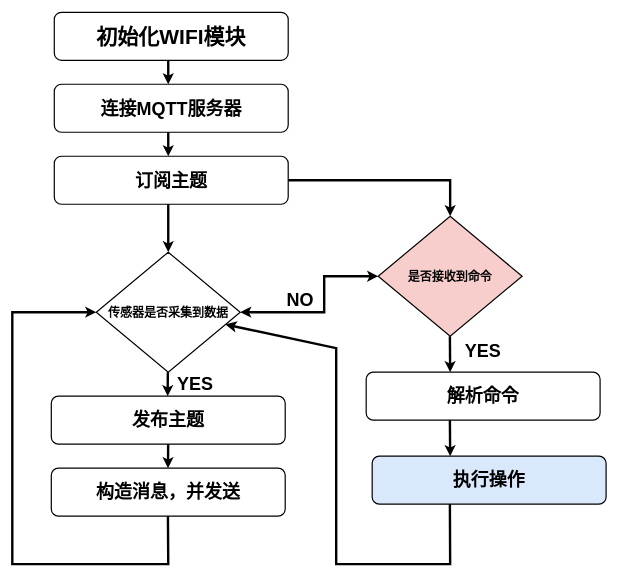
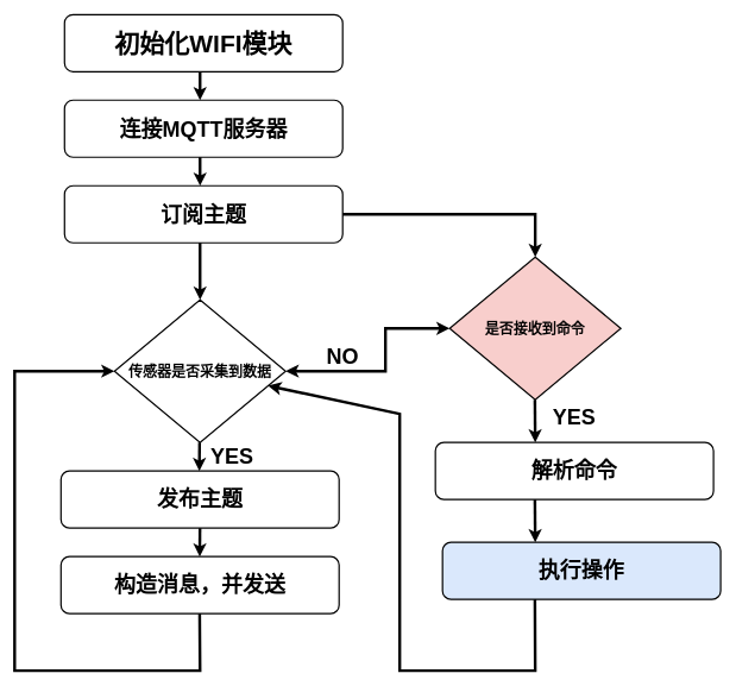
  <mxCell id="0" />
  <mxCell id="1" parent="0" />
  <mxCell id="2" value="&lt;span style=&quot;font-size: 35px;&quot;&gt;&lt;b&gt;初始化WIFI模块&lt;/b&gt;&lt;/span&gt;" style="rounded=1;whiteSpace=wrap;html=1;strokeWidth=2;" vertex="1" parent="1"><mxGeometry x="90" y="20" width="390" height="80" as="geometry" /></mxCell>
  <mxCell id="3" value="&lt;span style=&quot;font-size: 30px;&quot;&gt;&lt;b&gt;连接MQTT服务器&lt;/b&gt;&lt;/span&gt;" style="rounded=1;whiteSpace=wrap;html=1;strokeWidth=2;" vertex="1" parent="1"><mxGeometry x="90" y="140" width="390" height="80" as="geometry" /></mxCell>
  <mxCell id="4" value="&lt;span style=&quot;font-size: 30px;&quot;&gt;&lt;b&gt;订阅主题&lt;/b&gt;&lt;/span&gt;" style="rounded=1;whiteSpace=wrap;html=1;strokeWidth=2;" vertex="1" parent="1"><mxGeometry x="90" y="260" width="390" height="80" as="geometry" /></mxCell>
  <mxCell id="5" value="" style="endArrow=classic;html=1;rounded=0;strokeWidth=4;" edge="1" parent="1"><mxGeometry width="50" height="50" relative="1" as="geometry"><mxPoint x="280" y="100" as="sourcePoint" /><mxPoint x="280" y="140" as="targetPoint" /></mxGeometry></mxCell>
  <mxCell id="6" value="" style="endArrow=classic;html=1;rounded=0;strokeWidth=4;" edge="1" parent="1"><mxGeometry width="50" height="50" relative="1" as="geometry"><mxPoint x="280" y="220" as="sourcePoint" /><mxPoint x="280" y="260" as="targetPoint" /></mxGeometry></mxCell>
  <mxCell id="7" value="&lt;span style=&quot;font-size: 20px;&quot;&gt;&lt;b&gt;传感器是否采集到数据&lt;/b&gt;&lt;/span&gt;" style="rhombus;whiteSpace=wrap;html=1;strokeWidth=2;" vertex="1" parent="1"><mxGeometry x="160" y="420" width="240" height="200" as="geometry" /></mxCell>
  <mxCell id="8" value="" style="endArrow=classic;html=1;rounded=0;strokeWidth=4;entryX=0.5;entryY=0;entryDx=0;entryDy=0;" edge="1" parent="1" target="7"><mxGeometry width="50" height="50" relative="1" as="geometry"><mxPoint x="280" y="340" as="sourcePoint" /><mxPoint x="280" y="380" as="targetPoint" /></mxGeometry></mxCell>
  <mxCell id="9" value="" style="endArrow=classic;html=1;rounded=0;strokeWidth=4;" edge="1" parent="1"><mxGeometry width="50" height="50" relative="1" as="geometry"><mxPoint x="279.33" y="620" as="sourcePoint" /><mxPoint x="279" y="660" as="targetPoint" /></mxGeometry></mxCell>
  <mxCell id="10" value="&lt;span style=&quot;font-size: 30px;&quot;&gt;&lt;b&gt;发布主题&lt;/b&gt;&lt;/span&gt;" style="rounded=1;whiteSpace=wrap;html=1;strokeWidth=2;" vertex="1" parent="1"><mxGeometry x="85" y="660" width="390" height="80" as="geometry" /></mxCell>
  <mxCell id="11" value="&lt;span style=&quot;font-size: 30px;&quot;&gt;&lt;b&gt;构造消息，并发送&lt;/b&gt;&lt;/span&gt;" style="rounded=1;whiteSpace=wrap;html=1;strokeWidth=2;" vertex="1" parent="1"><mxGeometry x="85" y="780" width="390" height="80" as="geometry" /></mxCell>
  <mxCell id="12" value="" style="endArrow=classic;html=1;rounded=0;strokeWidth=4;" edge="1" parent="1"><mxGeometry width="50" height="50" relative="1" as="geometry"><mxPoint x="279.88" y="740" as="sourcePoint" /><mxPoint x="279.55" y="780" as="targetPoint" /></mxGeometry></mxCell>
  <mxCell id="13" value="&lt;font style=&quot;font-size: 30px;&quot;&gt;&lt;b&gt;YES&lt;/b&gt;&lt;/font&gt;" style="text;html=1;align=center;verticalAlign=middle;whiteSpace=wrap;rounded=0;" vertex="1" parent="1"><mxGeometry x="280" y="620" width="90" height="40" as="geometry" /></mxCell>
  <mxCell id="14" value="" style="endArrow=classic;html=1;rounded=0;strokeWidth=4;entryX=0;entryY=0.5;entryDx=0;entryDy=0;" edge="1" parent="1" target="7"><mxGeometry width="50" height="50" relative="1" as="geometry"><mxPoint x="279.46" y="860" as="sourcePoint" /><mxPoint x="20" y="500" as="targetPoint" /><Array as="points"><mxPoint x="280" y="940" /><mxPoint x="20" y="940" /><mxPoint x="20" y="520" /></Array></mxGeometry></mxCell>
  <mxCell id="15" value="&lt;font style=&quot;font-size: 20px;&quot;&gt;&lt;b&gt;是否接收到命令&lt;/b&gt;&lt;/font&gt;" style="rhombus;whiteSpace=wrap;html=1;strokeWidth=2;fillColor=#f8cecc;" vertex="1" parent="1"><mxGeometry x="630" y="360" width="240" height="200" as="geometry" /></mxCell>
- <mxCell id="16" value="&lt;font style=&quot;font-size: 30px;&quot;&gt;&lt;b&gt;NO&lt;/b&gt;&lt;/font&gt;" style="text;html=1;align=center;verticalAlign=middle;whiteSpace=wrap;rounded=0;" vertex="1" parent="1"><mxGeometry x="470" y="480" width="60" height="40" as="geometry" /></mxCell>
+ <mxCell id="16" value="&lt;font style=&quot;font-size: 30px;&quot;&gt;&lt;b&gt;NO&lt;/b&gt;&lt;/font&gt;" style="text;html=1;align=center;verticalAlign=middle;whiteSpace=wrap;rounded=0;" vertex="1" parent="1"><mxGeometry x="450" y="480" width="60" height="40" as="geometry" /></mxCell>
  <mxCell id="17" value="" style="endArrow=classic;html=1;rounded=0;strokeWidth=4;entryX=0.5;entryY=0;entryDx=0;entryDy=0;" edge="1" parent="1" target="15"><mxGeometry width="50" height="50" relative="1" as="geometry"><mxPoint x="480" y="300" as="sourcePoint" /><mxPoint x="750" y="300" as="targetPoint" /><Array as="points"><mxPoint x="750" y="300" /></Array></mxGeometry></mxCell>
  <mxCell id="18" value="&lt;font style=&quot;font-size: 30px;&quot;&gt;&lt;b&gt;YES&lt;/b&gt;&lt;/font&gt;" style="text;html=1;align=center;verticalAlign=middle;whiteSpace=wrap;rounded=0;" vertex="1" parent="1"><mxGeometry x="760" y="565" width="90" height="40" as="geometry" /></mxCell>
  <mxCell id="19" value="" style="endArrow=classic;html=1;rounded=0;strokeWidth=4;" edge="1" parent="1"><mxGeometry width="50" height="50" relative="1" as="geometry"><mxPoint x="749.57" y="560" as="sourcePoint" /><mxPoint x="750" y="620" as="targetPoint" /></mxGeometry></mxCell>
  <mxCell id="20" value="&lt;span style=&quot;font-size: 30px;&quot;&gt;&lt;b&gt;解析命令&lt;/b&gt;&lt;/span&gt;" style="rounded=1;whiteSpace=wrap;html=1;strokeWidth=2;" vertex="1" parent="1"><mxGeometry x="610" y="620" width="390" height="80" as="geometry" /></mxCell>
  <mxCell id="21" value="" style="endArrow=classic;html=1;rounded=0;strokeWidth=4;" edge="1" parent="1"><mxGeometry width="50" height="50" relative="1" as="geometry"><mxPoint x="749.57" y="700" as="sourcePoint" /><mxPoint x="750" y="760" as="targetPoint" /></mxGeometry></mxCell>
  <mxCell id="22" value="&lt;span style=&quot;font-size: 30px;&quot;&gt;&lt;b&gt;执行操作&lt;/b&gt;&lt;/span&gt;" style="rounded=1;whiteSpace=wrap;html=1;strokeWidth=2;fillColor=#dae8fc;" vertex="1" parent="1"><mxGeometry x="620" y="760" width="390" height="80" as="geometry" /></mxCell>
  <mxCell id="23" value="" style="endArrow=classic;startArrow=classic;html=1;rounded=0;entryX=0;entryY=0.5;entryDx=0;entryDy=0;strokeWidth=4;" edge="1" parent="1" target="15"><mxGeometry width="50" height="50" relative="1" as="geometry"><mxPoint x="400" y="520" as="sourcePoint" /><mxPoint x="450" y="470" as="targetPoint" /><Array as="points"><mxPoint x="540" y="520" /><mxPoint x="540" y="460" /></Array></mxGeometry></mxCell>
  <mxCell id="24" value="" style="endArrow=classic;html=1;rounded=0;strokeWidth=4;" edge="1" parent="1" target="7"><mxGeometry width="50" height="50" relative="1" as="geometry"><mxPoint x="749.57" y="840" as="sourcePoint" /><mxPoint x="750" y="900" as="targetPoint" /><Array as="points"><mxPoint x="750" y="940" /><mxPoint x="560" y="940" /><mxPoint x="560" y="580" /></Array></mxGeometry></mxCell>
